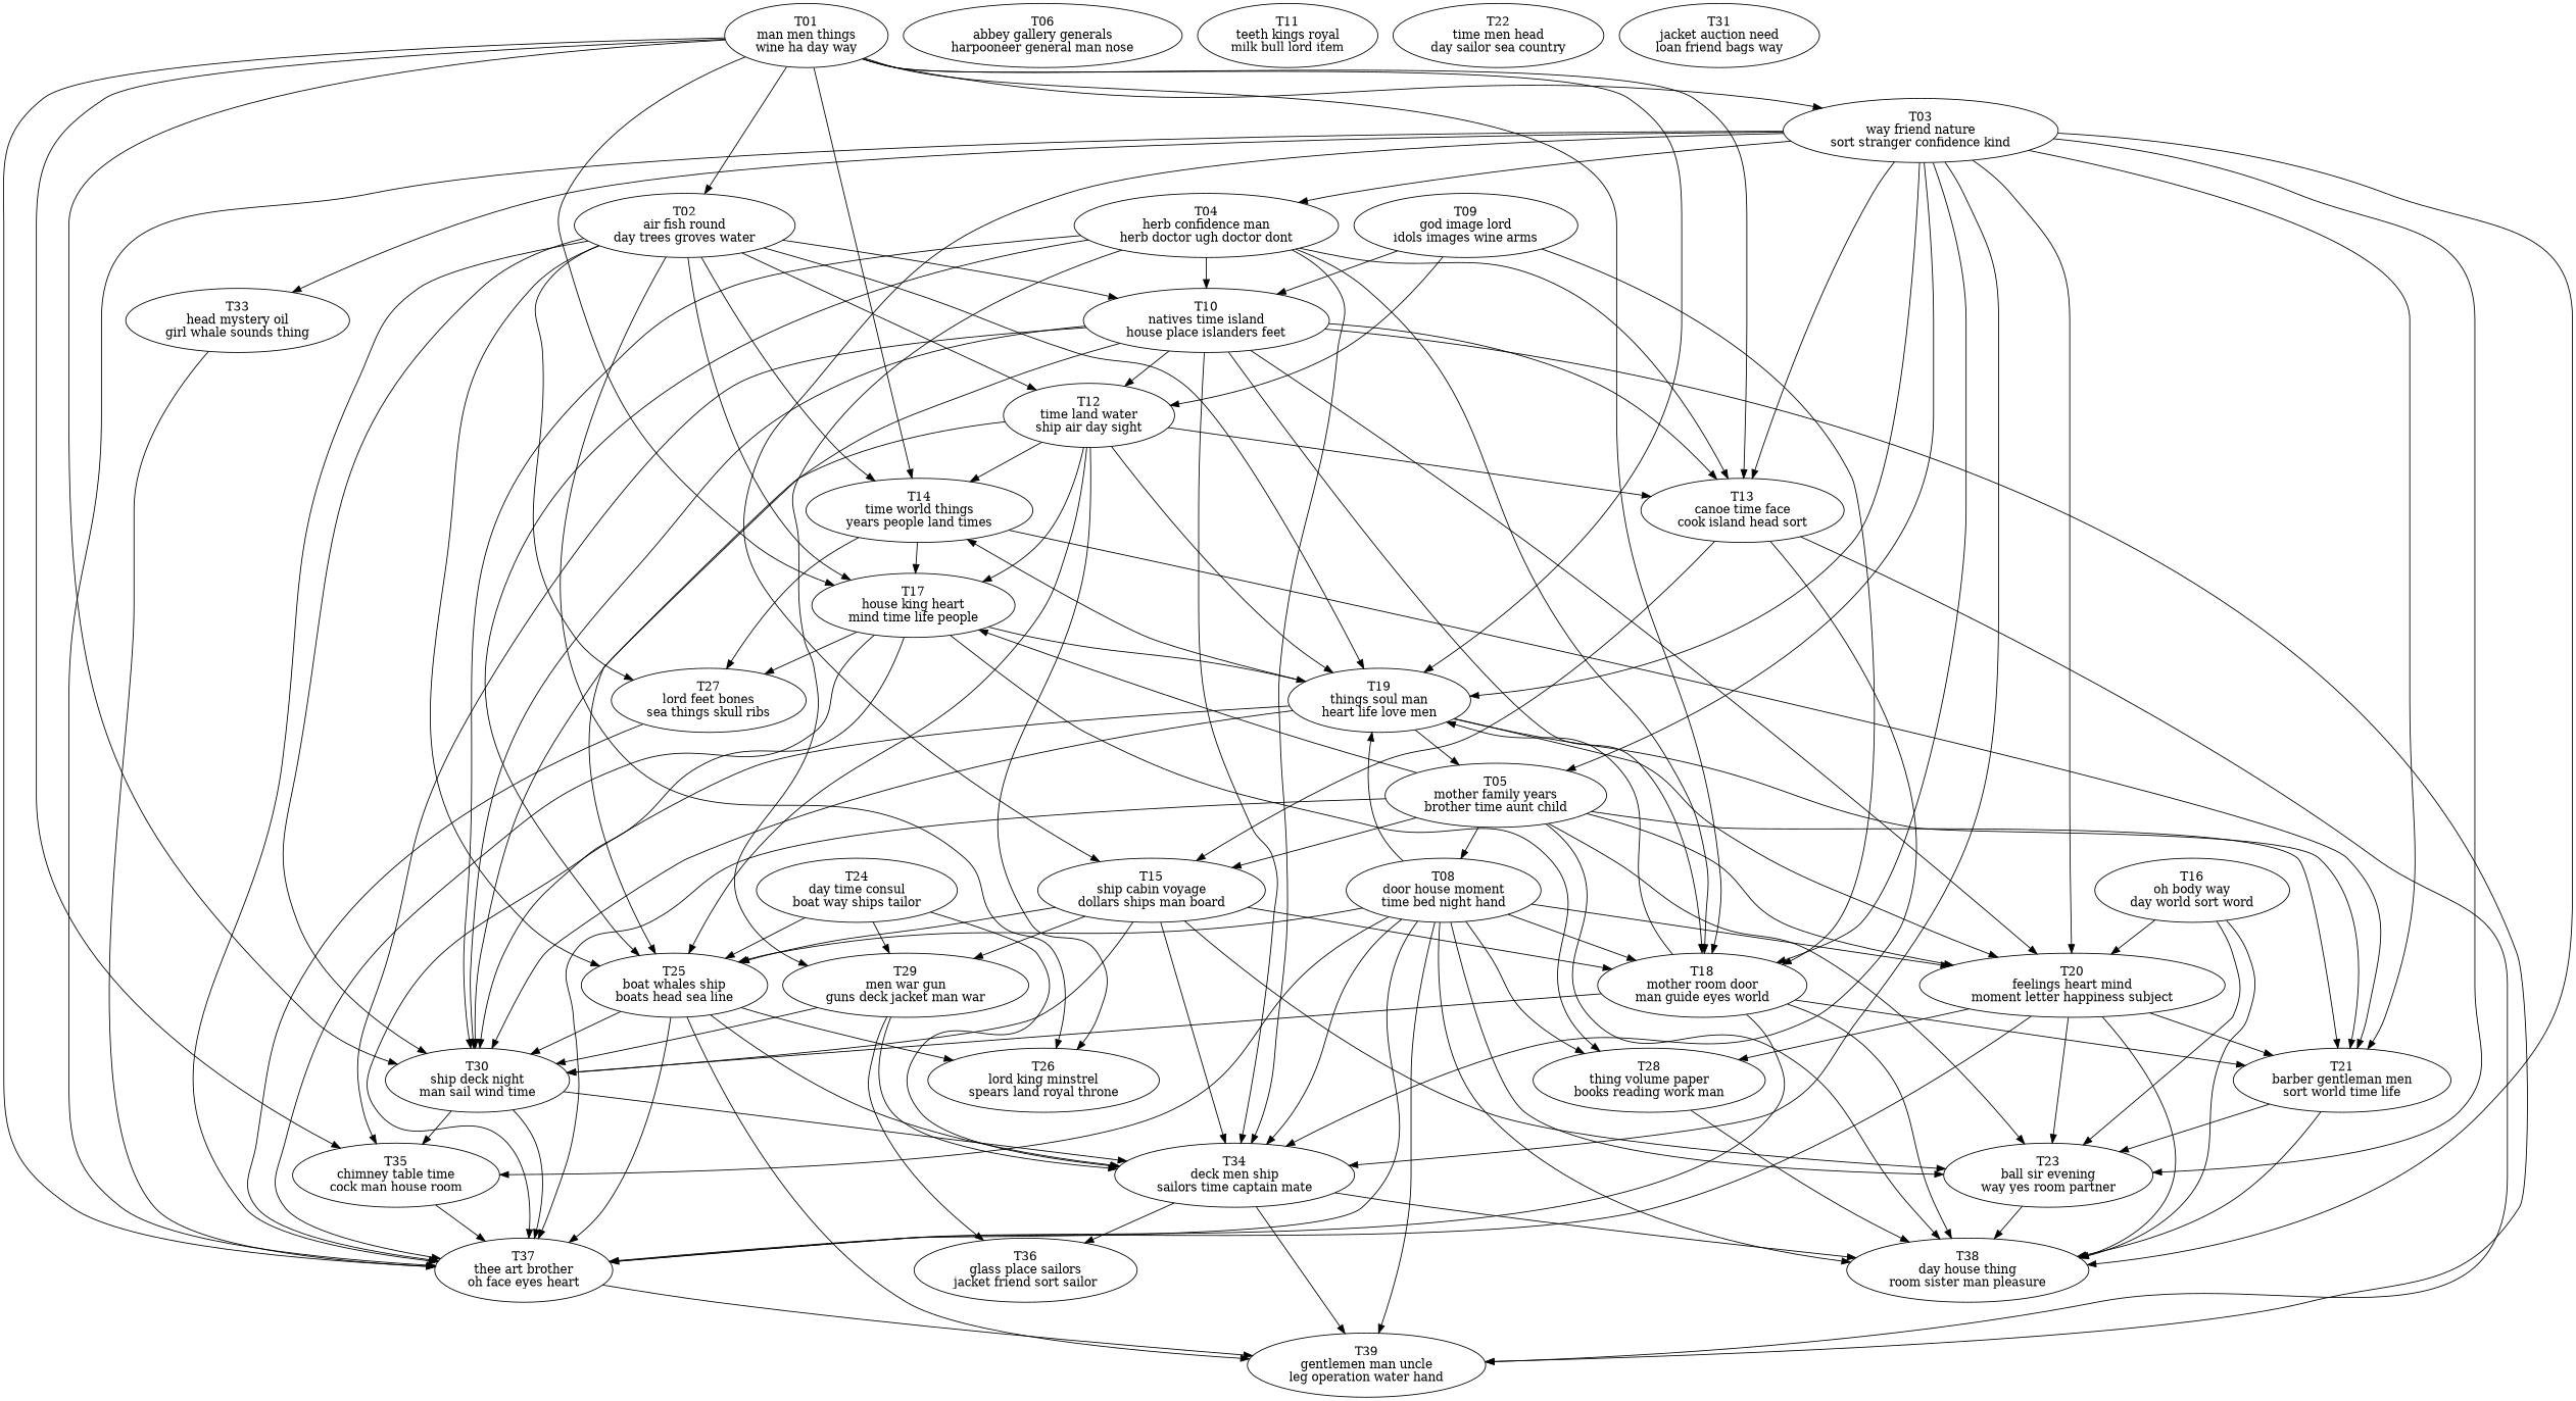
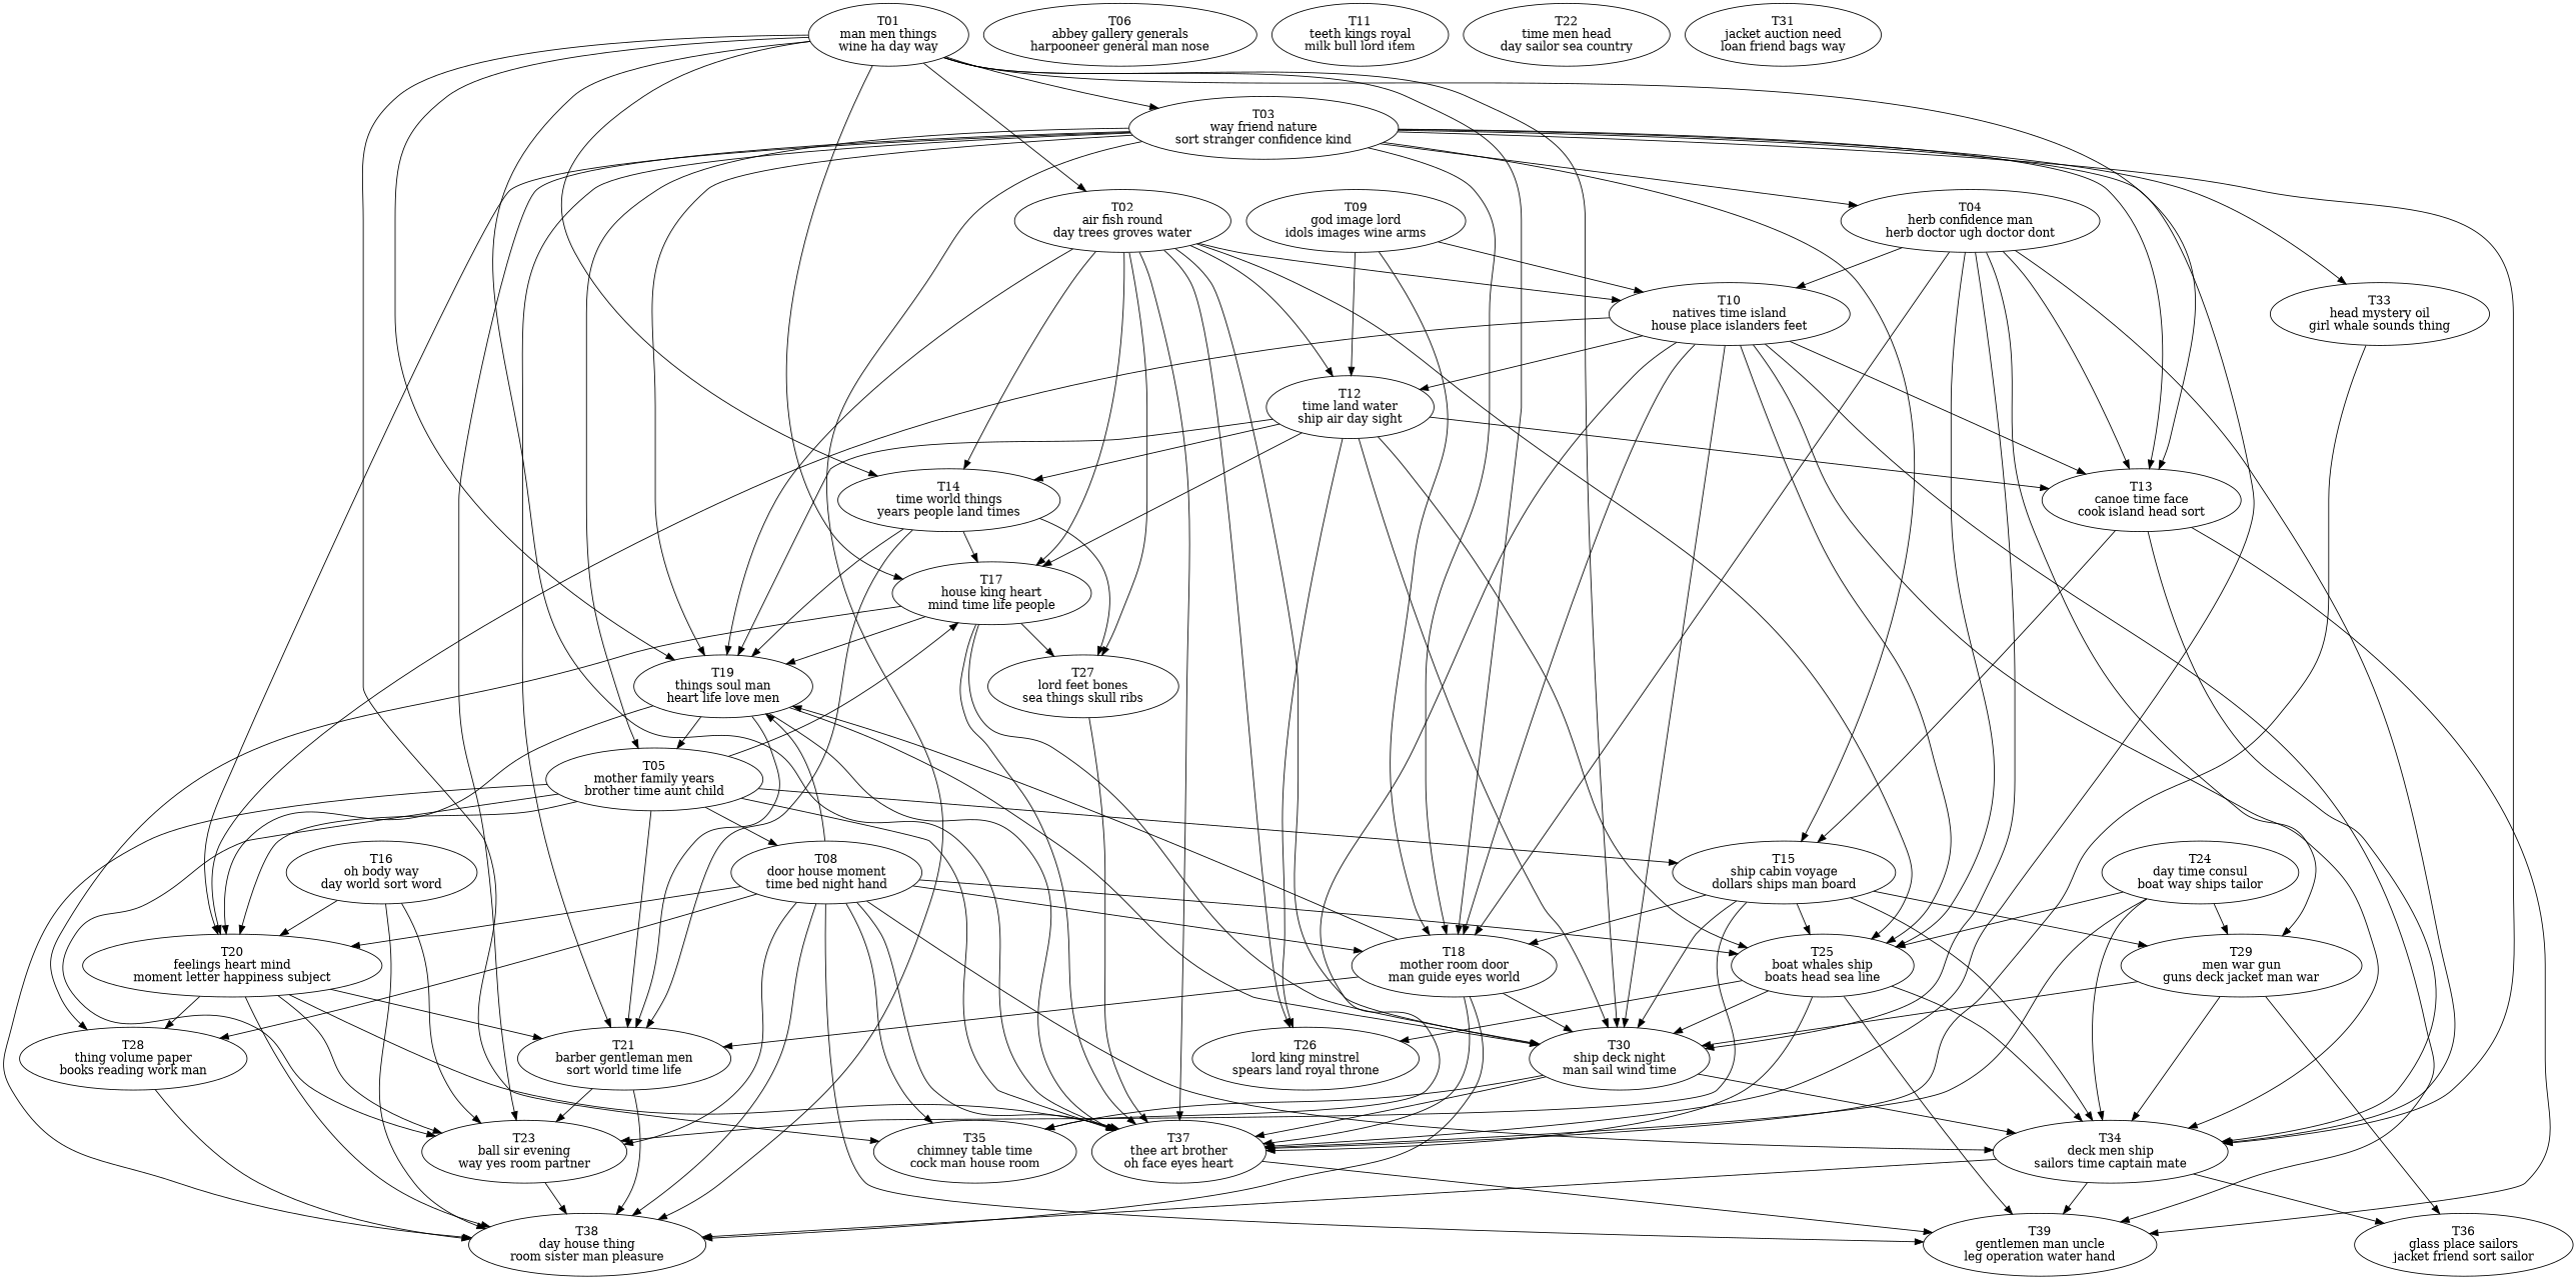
  digraph {
    n1 [label="T25\nboat whales ship\nboats head sea line"]
    n2 [label="T34\ndeck men ship\nsailors time captain mate"]
    n3 [label="T30\nship deck night\nman sail wind time"]
    n4 [label="T37\nthee art brother\noh face eyes heart"]
    n5 [label="T26\nlord king minstrel\nspears land royal throne"]
    n6 [label="T39\ngentlemen man uncle\nleg operation water hand"]
    n7 [label="T38\nday house thing\nroom sister man pleasure"]
    n8 [label="T36\nglass place sailors\njacket friend sort sailor"]
    n9 [label="T01\nman men things\nwine ha day way"]
    n10 [label="T02\nair fish round\nday trees groves water"]
    n11 [label="T03\nway friend nature\nsort stranger confidence kind"]
    n12 [label="T13\ncanoe time face\ncook island head sort"]
    n13 [label="T14\ntime world things\nyears people land times"]
    n14 [label="T17\nhouse king heart\nmind time life people"]
    n15 [label="T18\nmother room door\nman guide eyes world"]
    n16 [label="T19\nthings soul man\nheart life love men"]
    n17 [label="T35\nchimney table time\ncock man house room"]
    n18 [label="T10\nnatives time island\nhouse place islanders feet"]
    n19 [label="T12\ntime land water\nship air day sight"]
    n20 [label="T27\nlord feet bones\nsea things skull ribs"]
    n21 [label="T04\nherb confidence man\nherb doctor ugh doctor dont"]
    n22 [label="T05\nmother family years\nbrother time aunt child"]
    n23 [label="T15\nship cabin voyage\ndollars ships man board"]
    n24 [label="T20\nfeelings heart mind\nmoment letter happiness subject"]
    n25 [label="T21\nbarber gentleman men\nsort world time life"]
    n26 [label="T23\nball sir evening\nway yes room partner"]
    n27 [label="T33\nhead mystery oil\ngirl whale sounds thing"]
    n28 [label="T28\nthing volume paper\nbooks reading work man"]
    n29 [label="T29\nmen war gun\nguns deck jacket man war"]
    n30 [label="T08\ndoor house moment\ntime bed night hand"]
    n31 [label="T06\nabbey gallery generals\nharpooneer general man nose"]
    n32 [label="T09\ngod image lord\nidols images wine arms"]
    n33 [label="T11\nteeth kings royal\nmilk bull lord item"]
    n34 [label="T16\noh body way\nday world sort word"]
    n35 [label="T22\ntime men head\nday sailor sea country"]
    n36 [label="T24\nday time consul\nboat way ships tailor"]
    n37 [label="T31\njacket auction need\nloan friend bags way"]
    n1 -> n2
    n1 -> n3
    n1 -> n4
    n1 -> n5
    n1 -> n6
    n2 -> n6
    n2 -> n7
    n2 -> n8
    n3 -> n2
    n3 -> n4
    n3 -> n17
    n4 -> n6
    n9 -> n3
    n9 -> n4
    n9 -> n10
    n9 -> n11
    n9 -> n12
    n9 -> n13
    n9 -> n14
    n9 -> n15
    n9 -> n16
    n9 -> n17
    n10 -> n1
    n10 -> n3
    n10 -> n4
    n10 -> n5
    n10 -> n13
    n10 -> n14
    n10 -> n16
    n10 -> n18
    n10 -> n19
    n10 -> n20
    n11 -> n2
    n11 -> n4
    n11 -> n7
    n11 -> n12
    n11 -> n15
    n11 -> n16
    n11 -> n21
    n11 -> n22
    n11 -> n23
    n11 -> n24
    n11 -> n25
    n11 -> n26
    n11 -> n27
    n12 -> n2
    n12 -> n6
    n12 -> n23
    n13 -> n14
-   n16 -> n13
+   n13 -> n16
    n13 -> n20
    n13 -> n25
    n14 -> n3
    n14 -> n4
    n14 -> n16
    n14 -> n20
    n14 -> n28
    n15 -> n3
    n15 -> n4
    n15 -> n7
    n15 -> n16
    n15 -> n25
    n16 -> n3
    n16 -> n4
    n16 -> n22
    n16 -> n24
    n16 -> n25
-   n17 -> n4
+   n36 -> n4
    n18 -> n1
    n18 -> n2
    n18 -> n3
    n18 -> n6
    n18 -> n12
    n18 -> n15
    n18 -> n17
    n18 -> n19
    n18 -> n24
    n19 -> n1
    n19 -> n3
    n19 -> n5
    n19 -> n12
    n19 -> n13
    n19 -> n14
    n19 -> n16
    n20 -> n4
    n21 -> n1
    n21 -> n2
    n21 -> n3
    n21 -> n12
    n21 -> n15
    n21 -> n18
    n21 -> n29
    n22 -> n4
    n22 -> n7
    n22 -> n14
    n22 -> n23
    n22 -> n24
    n22 -> n25
    n22 -> n26
    n22 -> n30
    n23 -> n1
    n23 -> n2
    n23 -> n3
    n23 -> n15
    n23 -> n26
    n23 -> n29
    n24 -> n4
    n24 -> n7
    n24 -> n25
    n24 -> n26
    n24 -> n28
    n25 -> n7
    n25 -> n26
    n26 -> n7
    n27 -> n4
    n28 -> n7
    n29 -> n2
    n29 -> n3
    n29 -> n8
    n30 -> n1
    n30 -> n2
    n30 -> n4
    n30 -> n6
    n30 -> n7
    n30 -> n15
    n30 -> n16
    n30 -> n17
    n30 -> n24
    n30 -> n26
    n30 -> n28
    n32 -> n15
    n32 -> n18
    n32 -> n19
    n34 -> n7
    n34 -> n24
    n34 -> n26
    n36 -> n1
    n36 -> n2
    n36 -> n29
  }
